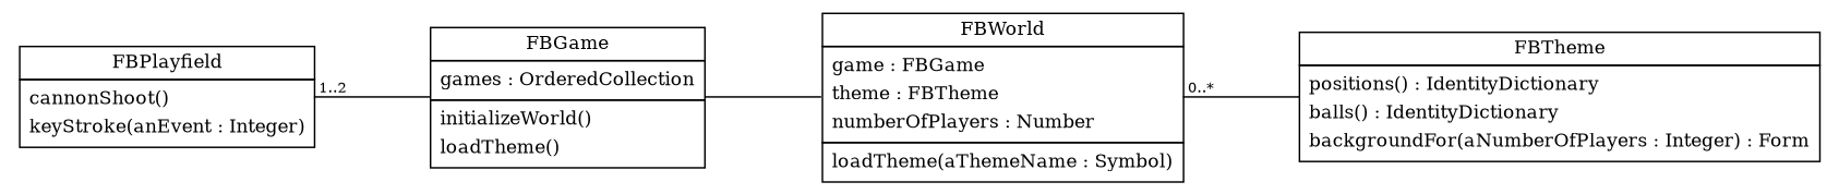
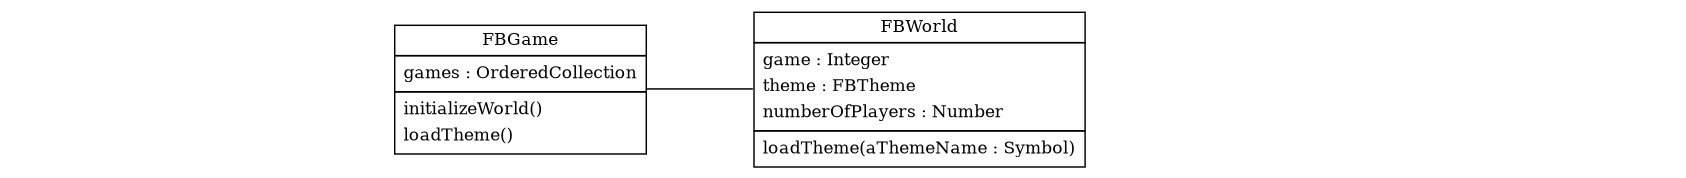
  graph {
    nodesep=0.85
    nojustify=true
    rankdir=LR
    ranksep=0.8
    node [fontsize=12 shape=plaintext]
    edge [arrowhead=opennone arrowtail=nonenone constraint=true fontsize=9 headport=port labeldistance=1.7 style=solid tailport=port]
    n1 [label=<         <TABLE border="0" cellspacing="0" cellpadding="0" cellborder="0" port="port">         <TR><TD><TABLE border="1" cellborder="0" CELLPADDING="3" CELLSPACING="0" ALIGN="LEFT"><TR><TD>FBGame</TD></TR></TABLE></TD></TR><TR><TD><TABLE border="1" cellborder="0" CELLPADDING="0" CELLSPACING="5" ALIGN="LEFT"><TR><TD align="left">games : OrderedCollection</TD></TR></TABLE></TD></TR><TR><TD><TABLE border="1" cellborder="0" CELLPADDING="0" CELLSPACING="5" ALIGN="LEFT"><TR><TD align="left">initializeWorld()</TD></TR><TR><TD align="left">loadTheme()</TD></TR></TABLE></TD></TR></TABLE>>]
-   n2 [label=<         <TABLE border="0" cellspacing="0" cellpadding="0" cellborder="0" port="port">         <TR><TD><TABLE border="1" cellborder="0" CELLPADDING="3" CELLSPACING="0" ALIGN="LEFT"><TR><TD>FBWorld</TD></TR></TABLE></TD></TR><TR><TD><TABLE border="1" cellborder="0" CELLPADDING="0" CELLSPACING="5" ALIGN="LEFT"><TR><TD align="left">game : FBGame</TD></TR><TR><TD align="left">theme : FBTheme</TD></TR><TR><TD align="left">numberOfPlayers : Number</TD></TR></TABLE></TD></TR><TR><TD><TABLE border="1" cellborder="0" CELLPADDING="0" CELLSPACING="5" ALIGN="LEFT"><TR><TD align="left">loadTheme(aThemeName : Symbol)</TD></TR></TABLE></TD></TR></TABLE>>]
-   n3 [label=<         <TABLE border="0" cellspacing="0" cellpadding="0" cellborder="0" port="port">         <TR><TD><TABLE border="1" cellborder="0" CELLPADDING="3" CELLSPACING="0" ALIGN="LEFT"><TR><TD>FBTheme</TD></TR></TABLE></TD></TR><TR><TD><TABLE border="1" cellborder="0" CELLPADDING="0" CELLSPACING="5" ALIGN="LEFT"><TR><TD align="left">positions() : IdentityDictionary</TD></TR><TR><TD align="left">balls() : IdentityDictionary</TD></TR><TR><TD align="left">backgroundFor(aNumberOfPlayers : Integer) : Form</TD></TR></TABLE></TD></TR></TABLE>>]
-   n4 [label=<         <TABLE border="0" cellspacing="0" cellpadding="0" cellborder="0" port="port">         <TR><TD><TABLE border="1" cellborder="0" CELLPADDING="3" CELLSPACING="0" ALIGN="LEFT"><TR><TD>FBPlayfield</TD></TR></TABLE></TD></TR><TR><TD><TABLE border="1" cellborder="0" CELLPADDING="0" CELLSPACING="5" ALIGN="LEFT"><TR><TD align="left">cannonShoot()</TD></TR><TR><TD align="left">keyStroke(anEvent : Integer)</TD></TR></TABLE></TD></TR></TABLE>>]
+   n2 [label=<         <TABLE border="0" cellspacing="0" cellpadding="0" cellborder="0" port="port">         <TR><TD><TABLE border="1" cellborder="0" CELLPADDING="3" CELLSPACING="0" ALIGN="LEFT"><TR><TD>FBWorld</TD></TR></TABLE></TD></TR><TR><TD><TABLE border="1" cellborder="0" CELLPADDING="0" CELLSPACING="5" ALIGN="LEFT"><TR><TD align="left">game : Integer</TD></TR><TR><TD align="left">theme : FBTheme</TD></TR><TR><TD align="left">numberOfPlayers : Number</TD></TR></TABLE></TD></TR><TR><TD><TABLE border="1" cellborder="0" CELLPADDING="0" CELLSPACING="5" ALIGN="LEFT"><TR><TD align="left">loadTheme(aThemeName : Symbol)</TD></TR></TABLE></TD></TR></TABLE>>]
    n1 -- n2 [arrowtail=diamondnone]
-   n2 -- n3 [taillabel=" 0..*"]
-   n4 -- n1 [taillabel=" 1..2"]
  }
